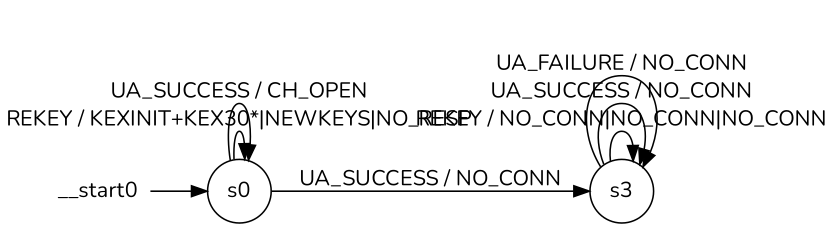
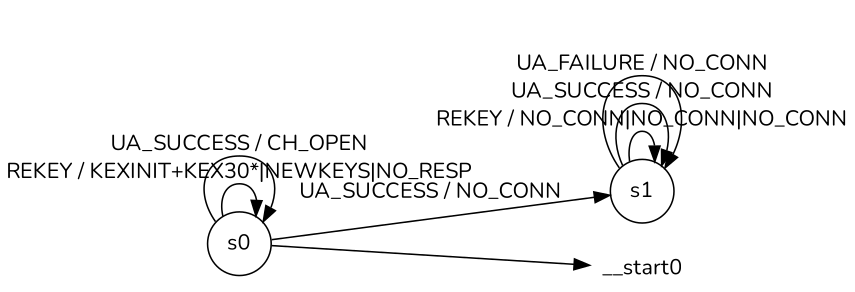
  digraph {
    fontname=Nunito
    rankdir=LR
    node [fontname=Nunito shape=circle]
    edge [fontname=Nunito]
    n1 [label=s0]
-   n2 [label=s3]
+   n2 [label=s1]
    __start0 [height=0 shape=none width=0]
    n1 -> n1 [label="REKEY / KEXINIT+KEX30*|NEWKEYS|NO_RESP"]
    n1 -> n1 [label="UA_SUCCESS / CH_OPEN"]
    n1 -> n2 [label="UA_SUCCESS / NO_CONN"]
    n2 -> n2 [label="REKEY / NO_CONN|NO_CONN|NO_CONN"]
    n2 -> n2 [label="UA_SUCCESS / NO_CONN"]
    n2 -> n2 [label="UA_FAILURE / NO_CONN"]
-   __start0 -> n1
+   n1 -> __start0
  }
